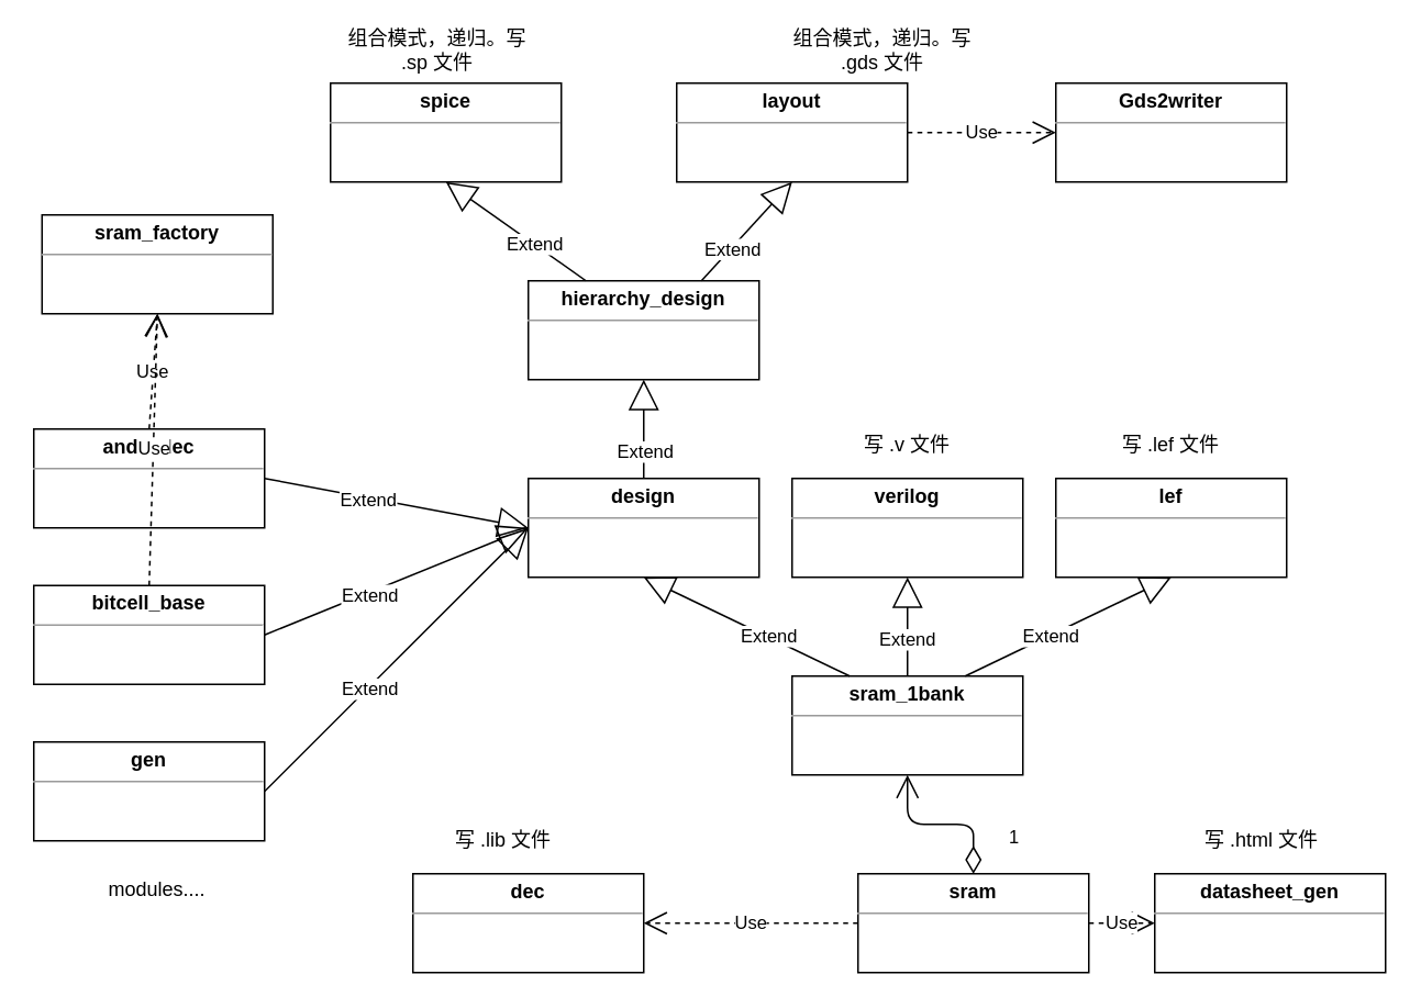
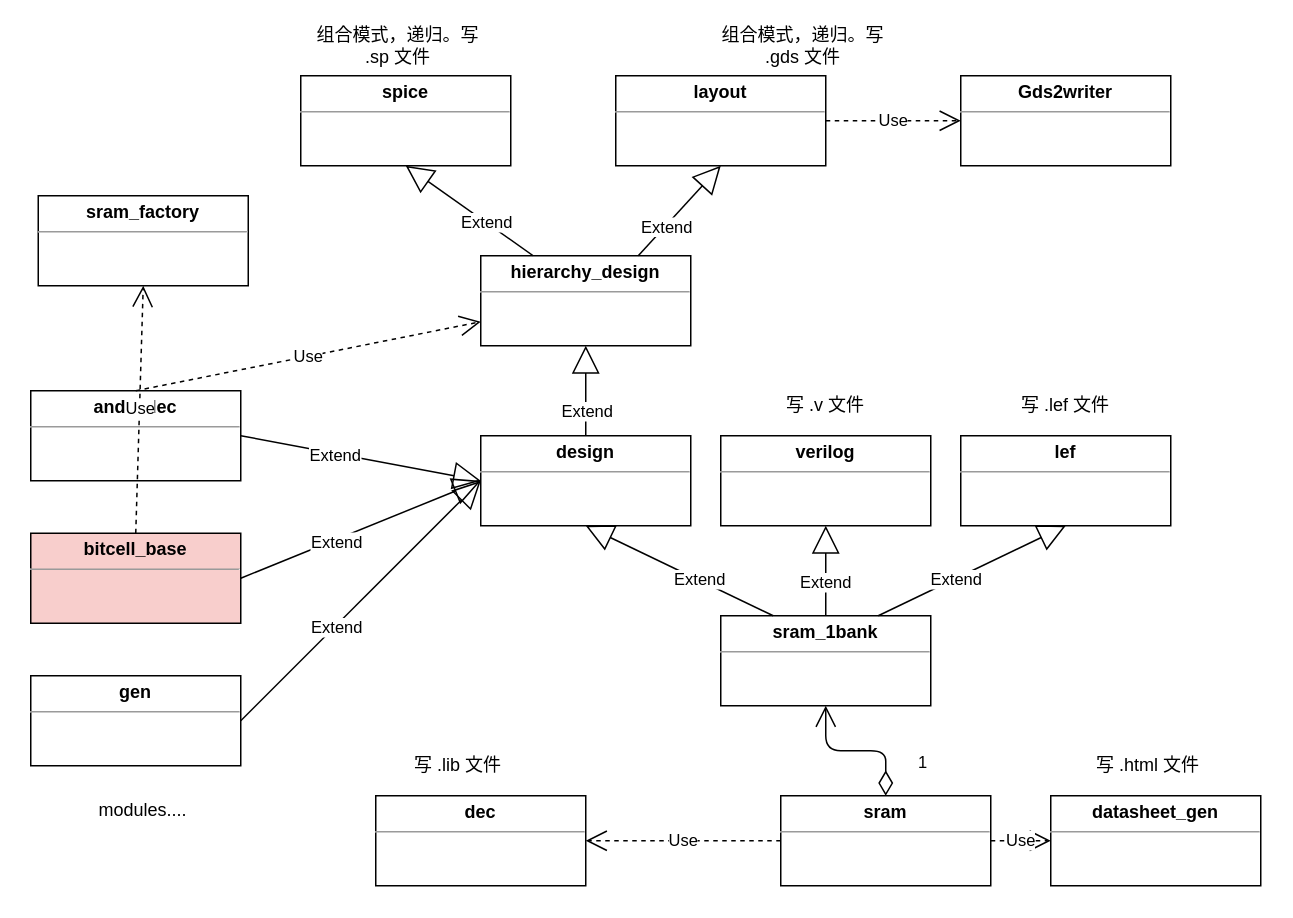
  <mxCell id="0" />
  <mxCell id="1" parent="0" />
  <mxCell id="2" value="&lt;p style=&quot;margin: 0px ; margin-top: 4px ; text-align: center&quot;&gt;&lt;b&gt;sram&lt;/b&gt;&lt;/p&gt;&lt;hr size=&quot;1&quot;&gt;&lt;div style=&quot;height: 2px&quot;&gt;&lt;/div&gt;" style="verticalAlign=top;align=left;overflow=fill;fontSize=12;fontFamily=Helvetica;html=1;" parent="1" vertex="1"><mxGeometry x="520" y="530" width="140" height="60" as="geometry" /></mxCell>
  <mxCell id="3" value="1" style="endArrow=open;html=1;endSize=12;startArrow=diamondThin;startSize=14;startFill=0;edgeStyle=orthogonalEdgeStyle;align=left;verticalAlign=bottom;exitX=0.5;exitY=0;exitDx=0;exitDy=0;entryX=0.5;entryY=1;entryDx=0;entryDy=0;" parent="1" source="2" target="4" edge="1"><mxGeometry x="-0.75" y="-20" relative="1" as="geometry"><mxPoint x="480" y="510" as="sourcePoint" /><mxPoint x="480" y="490" as="targetPoint" /><mxPoint as="offset" /></mxGeometry></mxCell>
  <mxCell id="4" value="&lt;p style=&quot;margin: 0px ; margin-top: 4px ; text-align: center&quot;&gt;&lt;b&gt;sram_1bank&lt;/b&gt;&lt;/p&gt;&lt;hr size=&quot;1&quot;&gt;&lt;div style=&quot;height: 2px&quot;&gt;&lt;/div&gt;" style="verticalAlign=top;align=left;overflow=fill;fontSize=12;fontFamily=Helvetica;html=1;" parent="1" vertex="1"><mxGeometry x="480" y="410" width="140" height="60" as="geometry" /></mxCell>
  <mxCell id="5" value="" style="endArrow=block;endSize=16;endFill=0;html=1;exitX=0.25;exitY=0;exitDx=0;exitDy=0;entryX=0.5;entryY=1;entryDx=0;entryDy=0;" parent="1" source="4" target="7" edge="1"><mxGeometry width="160" relative="1" as="geometry"><mxPoint x="480" y="510" as="sourcePoint" /><mxPoint x="440" y="370" as="targetPoint" /></mxGeometry></mxCell>
  <mxCell id="6" value="Extend" style="edgeLabel;html=1;align=center;verticalAlign=middle;resizable=0;points=[];" parent="5" vertex="1" connectable="0"><mxGeometry x="-0.211" y="-1" relative="1" as="geometry"><mxPoint as="offset" /></mxGeometry></mxCell>
  <mxCell id="7" value="&lt;p style=&quot;margin: 0px ; margin-top: 4px ; text-align: center&quot;&gt;&lt;b&gt;design&lt;/b&gt;&lt;/p&gt;&lt;hr size=&quot;1&quot;&gt;&lt;div style=&quot;height: 2px&quot;&gt;&lt;/div&gt;" style="verticalAlign=top;align=left;overflow=fill;fontSize=12;fontFamily=Helvetica;html=1;" parent="1" vertex="1"><mxGeometry x="320" y="290" width="140" height="60" as="geometry" /></mxCell>
  <mxCell id="8" value="&lt;p style=&quot;margin: 0px ; margin-top: 4px ; text-align: center&quot;&gt;&lt;b&gt;verilog&lt;/b&gt;&lt;/p&gt;&lt;hr size=&quot;1&quot;&gt;&lt;div style=&quot;height: 2px&quot;&gt;&lt;/div&gt;" style="verticalAlign=top;align=left;overflow=fill;fontSize=12;fontFamily=Helvetica;html=1;" parent="1" vertex="1"><mxGeometry x="480" y="290" width="140" height="60" as="geometry" /></mxCell>
  <mxCell id="9" value="&lt;p style=&quot;margin: 0px ; margin-top: 4px ; text-align: center&quot;&gt;&lt;b&gt;lef&lt;/b&gt;&lt;/p&gt;&lt;hr size=&quot;1&quot;&gt;&lt;div style=&quot;height: 2px&quot;&gt;&lt;/div&gt;" style="verticalAlign=top;align=left;overflow=fill;fontSize=12;fontFamily=Helvetica;html=1;" parent="1" vertex="1"><mxGeometry x="640" y="290" width="140" height="60" as="geometry" /></mxCell>
  <mxCell id="10" value="" style="endArrow=block;endSize=16;endFill=0;html=1;exitX=0.5;exitY=0;exitDx=0;exitDy=0;entryX=0.5;entryY=1;entryDx=0;entryDy=0;" parent="1" source="4" target="8" edge="1"><mxGeometry width="160" relative="1" as="geometry"><mxPoint x="525" y="470" as="sourcePoint" /><mxPoint x="400" y="360" as="targetPoint" /></mxGeometry></mxCell>
  <mxCell id="11" value="Extend" style="edgeLabel;html=1;align=center;verticalAlign=middle;resizable=0;points=[];" parent="10" vertex="1" connectable="0"><mxGeometry x="-0.217" y="1" relative="1" as="geometry"><mxPoint as="offset" /></mxGeometry></mxCell>
  <mxCell id="12" value="" style="endArrow=block;endSize=16;endFill=0;html=1;exitX=0.75;exitY=0;exitDx=0;exitDy=0;entryX=0.5;entryY=1;entryDx=0;entryDy=0;" parent="1" source="4" target="9" edge="1"><mxGeometry width="160" relative="1" as="geometry"><mxPoint x="560" y="470" as="sourcePoint" /><mxPoint x="560" y="360" as="targetPoint" /></mxGeometry></mxCell>
  <mxCell id="13" value="Extend" style="edgeLabel;html=1;align=center;verticalAlign=middle;resizable=0;points=[];" parent="12" vertex="1" connectable="0"><mxGeometry x="-0.19" relative="1" as="geometry"><mxPoint x="1" as="offset" /></mxGeometry></mxCell>
  <mxCell id="14" value="&lt;p style=&quot;margin: 0px ; margin-top: 4px ; text-align: center&quot;&gt;&lt;b&gt;hierarchy_design&lt;/b&gt;&lt;/p&gt;&lt;hr size=&quot;1&quot;&gt;&lt;div style=&quot;height: 2px&quot;&gt;&lt;/div&gt;" style="verticalAlign=top;align=left;overflow=fill;fontSize=12;fontFamily=Helvetica;html=1;" parent="1" vertex="1"><mxGeometry x="320" y="170" width="140" height="60" as="geometry" /></mxCell>
  <mxCell id="15" value="&lt;p style=&quot;margin: 0px ; margin-top: 4px ; text-align: center&quot;&gt;&lt;b&gt;spice&lt;/b&gt;&lt;/p&gt;&lt;hr size=&quot;1&quot;&gt;&lt;div style=&quot;height: 2px&quot;&gt;&lt;/div&gt;" style="verticalAlign=top;align=left;overflow=fill;fontSize=12;fontFamily=Helvetica;html=1;" parent="1" vertex="1"><mxGeometry x="200" y="50" width="140" height="60" as="geometry" /></mxCell>
  <mxCell id="16" value="&lt;p style=&quot;margin: 0px ; margin-top: 4px ; text-align: center&quot;&gt;&lt;b&gt;layout&lt;/b&gt;&lt;/p&gt;&lt;hr size=&quot;1&quot;&gt;&lt;div style=&quot;height: 2px&quot;&gt;&lt;/div&gt;" style="verticalAlign=top;align=left;overflow=fill;fontSize=12;fontFamily=Helvetica;html=1;" parent="1" vertex="1"><mxGeometry x="410" y="50" width="140" height="60" as="geometry" /></mxCell>
  <mxCell id="17" value="" style="endArrow=block;endSize=16;endFill=0;html=1;exitX=0.5;exitY=0;exitDx=0;exitDy=0;entryX=0.5;entryY=1;entryDx=0;entryDy=0;" parent="1" source="7" target="14" edge="1"><mxGeometry width="160" relative="1" as="geometry"><mxPoint x="525" y="470" as="sourcePoint" /><mxPoint x="400" y="360" as="targetPoint" /></mxGeometry></mxCell>
  <mxCell id="18" value="Extend" style="edgeLabel;html=1;align=center;verticalAlign=middle;resizable=0;points=[];" parent="17" vertex="1" connectable="0"><mxGeometry x="-0.447" relative="1" as="geometry"><mxPoint as="offset" /></mxGeometry></mxCell>
  <mxCell id="19" value="" style="endArrow=block;endSize=16;endFill=0;html=1;exitX=0.25;exitY=0;exitDx=0;exitDy=0;entryX=0.5;entryY=1;entryDx=0;entryDy=0;" parent="1" source="14" target="15" edge="1"><mxGeometry width="160" relative="1" as="geometry"><mxPoint x="400" y="300" as="sourcePoint" /><mxPoint x="400" y="240" as="targetPoint" /></mxGeometry></mxCell>
  <mxCell id="20" value="Extend" style="edgeLabel;html=1;align=center;verticalAlign=middle;resizable=0;points=[];" parent="19" vertex="1" connectable="0"><mxGeometry x="-0.247" relative="1" as="geometry"><mxPoint as="offset" /></mxGeometry></mxCell>
  <mxCell id="21" value="" style="endArrow=block;endSize=16;endFill=0;html=1;exitX=0.75;exitY=0;exitDx=0;exitDy=0;entryX=0.5;entryY=1;entryDx=0;entryDy=0;" parent="1" source="14" target="16" edge="1"><mxGeometry width="160" relative="1" as="geometry"><mxPoint x="410" y="310" as="sourcePoint" /><mxPoint x="410" y="250" as="targetPoint" /></mxGeometry></mxCell>
  <mxCell id="22" value="Extend" style="edgeLabel;html=1;align=center;verticalAlign=middle;resizable=0;points=[];" parent="21" vertex="1" connectable="0"><mxGeometry x="-0.338" relative="1" as="geometry"><mxPoint as="offset" /></mxGeometry></mxCell>
  <mxCell id="23" value="Use" style="endArrow=open;endSize=12;dashed=1;html=1;exitX=1;exitY=0.5;exitDx=0;exitDy=0;entryX=0;entryY=0.5;entryDx=0;entryDy=0;" parent="1" source="16" target="24" edge="1"><mxGeometry width="160" relative="1" as="geometry"><mxPoint x="680" y="250" as="sourcePoint" /><mxPoint x="690" y="90" as="targetPoint" /></mxGeometry></mxCell>
  <mxCell id="24" value="&lt;p style=&quot;margin: 0px ; margin-top: 4px ; text-align: center&quot;&gt;&lt;b&gt;Gds2writer&lt;/b&gt;&lt;/p&gt;&lt;hr size=&quot;1&quot;&gt;&lt;div style=&quot;height: 2px&quot;&gt;&lt;/div&gt;" style="verticalAlign=top;align=left;overflow=fill;fontSize=12;fontFamily=Helvetica;html=1;" parent="1" vertex="1"><mxGeometry x="640" y="50" width="140" height="60" as="geometry" /></mxCell>
  <mxCell id="25" value="&lt;p style=&quot;margin: 0px ; margin-top: 4px ; text-align: center&quot;&gt;&lt;b&gt;and2_dec&lt;/b&gt;&lt;/p&gt;&lt;hr size=&quot;1&quot;&gt;&lt;div style=&quot;height: 2px&quot;&gt;&lt;/div&gt;" style="verticalAlign=top;align=left;overflow=fill;fontSize=12;fontFamily=Helvetica;html=1;" parent="1" vertex="1"><mxGeometry x="20" y="260" width="140" height="60" as="geometry" /></mxCell>
  <mxCell id="26" value="" style="endArrow=block;endSize=16;endFill=0;html=1;exitX=1;exitY=0.5;exitDx=0;exitDy=0;entryX=0;entryY=0.5;entryDx=0;entryDy=0;" parent="1" source="25" target="7" edge="1"><mxGeometry width="160" relative="1" as="geometry"><mxPoint x="525" y="470" as="sourcePoint" /><mxPoint x="400" y="360" as="targetPoint" /></mxGeometry></mxCell>
  <mxCell id="27" value="Extend" style="edgeLabel;html=1;align=center;verticalAlign=middle;resizable=0;points=[];" parent="26" vertex="1" connectable="0"><mxGeometry x="-0.211" y="-1" relative="1" as="geometry"><mxPoint as="offset" /></mxGeometry></mxCell>
- <mxCell id="28" value="&lt;p style=&quot;margin: 0px ; margin-top: 4px ; text-align: center&quot;&gt;&lt;b&gt;bitcell_base&lt;/b&gt;&lt;/p&gt;&lt;hr size=&quot;1&quot;&gt;&lt;div style=&quot;height: 2px&quot;&gt;&lt;/div&gt;" style="verticalAlign=top;align=left;overflow=fill;fontSize=12;fontFamily=Helvetica;html=1;" parent="1" vertex="1"><mxGeometry x="20" y="355" width="140" height="60" as="geometry" /></mxCell>
+ <mxCell id="28" value="&lt;p style=&quot;margin: 0px ; margin-top: 4px ; text-align: center&quot;&gt;&lt;b&gt;bitcell_base&lt;/b&gt;&lt;/p&gt;&lt;hr size=&quot;1&quot;&gt;&lt;div style=&quot;height: 2px&quot;&gt;&lt;/div&gt;" style="verticalAlign=top;align=left;overflow=fill;fontSize=12;fontFamily=Helvetica;html=1;fillColor=#f8cecc;" parent="1" vertex="1"><mxGeometry x="20" y="355" width="140" height="60" as="geometry" /></mxCell>
  <mxCell id="29" value="" style="endArrow=block;endSize=16;endFill=0;html=1;exitX=1;exitY=0.5;exitDx=0;exitDy=0;entryX=0;entryY=0.5;entryDx=0;entryDy=0;" parent="1" source="28" target="7" edge="1"><mxGeometry width="160" relative="1" as="geometry"><mxPoint x="525" y="565" as="sourcePoint" /><mxPoint x="320" y="415" as="targetPoint" /></mxGeometry></mxCell>
  <mxCell id="30" value="Extend" style="edgeLabel;html=1;align=center;verticalAlign=middle;resizable=0;points=[];" parent="29" vertex="1" connectable="0"><mxGeometry x="-0.211" y="-1" relative="1" as="geometry"><mxPoint as="offset" /></mxGeometry></mxCell>
  <mxCell id="31" value="&lt;p style=&quot;margin: 0px ; margin-top: 4px ; text-align: center&quot;&gt;&lt;b&gt;gen&lt;/b&gt;&lt;/p&gt;&lt;hr size=&quot;1&quot;&gt;&lt;div style=&quot;height: 2px&quot;&gt;&lt;/div&gt;" style="verticalAlign=top;align=left;overflow=fill;fontSize=12;fontFamily=Helvetica;html=1;" parent="1" vertex="1"><mxGeometry x="20" y="450" width="140" height="60" as="geometry" /></mxCell>
  <mxCell id="32" value="" style="endArrow=block;endSize=16;endFill=0;html=1;exitX=1;exitY=0.5;exitDx=0;exitDy=0;entryX=0;entryY=0.5;entryDx=0;entryDy=0;" parent="1" source="31" target="7" edge="1"><mxGeometry width="160" relative="1" as="geometry"><mxPoint x="525" y="660" as="sourcePoint" /><mxPoint x="320" y="510" as="targetPoint" /></mxGeometry></mxCell>
  <mxCell id="33" value="Extend" style="edgeLabel;html=1;align=center;verticalAlign=middle;resizable=0;points=[];" parent="32" vertex="1" connectable="0"><mxGeometry x="-0.211" y="-1" relative="1" as="geometry"><mxPoint as="offset" /></mxGeometry></mxCell>
  <mxCell id="34" value="modules...." style="text;html=1;strokeColor=none;fillColor=none;align=center;verticalAlign=middle;whiteSpace=wrap;rounded=0;" parent="1" vertex="1"><mxGeometry x="50" y="530" width="90" height="20" as="geometry" /></mxCell>
  <mxCell id="35" value="&lt;p style=&quot;margin: 0px ; margin-top: 4px ; text-align: center&quot;&gt;&lt;b&gt;sram_factory&lt;/b&gt;&lt;/p&gt;&lt;hr size=&quot;1&quot;&gt;&lt;div style=&quot;height: 2px&quot;&gt;&lt;/div&gt;" style="verticalAlign=top;align=left;overflow=fill;fontSize=12;fontFamily=Helvetica;html=1;" parent="1" vertex="1"><mxGeometry x="25" y="130" width="140" height="60" as="geometry" /></mxCell>
- <mxCell id="36" value="Use" style="endArrow=open;endSize=12;dashed=1;html=1;exitX=0.5;exitY=0;exitDx=0;exitDy=0;entryX=0.5;entryY=1;entryDx=0;entryDy=0;" parent="1" source="25" target="35" edge="1"><mxGeometry width="160" relative="1" as="geometry"><mxPoint x="620" y="220" as="sourcePoint" /><mxPoint x="720" y="200" as="targetPoint" /></mxGeometry></mxCell>
+ <mxCell id="36" value="Use" style="endArrow=open;endSize=12;dashed=1;html=1;exitX=0.5;exitY=0;exitDx=0;exitDy=0;" parent="1" source="25" target="14" edge="1"><mxGeometry width="160" relative="1" as="geometry"><mxPoint x="620" y="220" as="sourcePoint" /><mxPoint x="720" y="200" as="targetPoint" /></mxGeometry></mxCell>
  <mxCell id="37" value="Use" style="endArrow=open;endSize=12;dashed=1;html=1;exitX=0.5;exitY=0;exitDx=0;exitDy=0;entryX=0.5;entryY=1;entryDx=0;entryDy=0;" parent="1" source="28" target="35" edge="1"><mxGeometry width="160" relative="1" as="geometry"><mxPoint x="100" y="270" as="sourcePoint" /><mxPoint x="140" y="90" as="targetPoint" /></mxGeometry></mxCell>
  <mxCell id="38" value="写 .lef 文件" style="text;html=1;strokeColor=none;fillColor=none;align=center;verticalAlign=middle;whiteSpace=wrap;rounded=0;" parent="1" vertex="1"><mxGeometry x="655" y="260" width="110" height="20" as="geometry" /></mxCell>
  <mxCell id="39" value="写 .v 文件" style="text;html=1;strokeColor=none;fillColor=none;align=center;verticalAlign=middle;whiteSpace=wrap;rounded=0;" parent="1" vertex="1"><mxGeometry x="520" y="260" width="60" height="20" as="geometry" /></mxCell>
  <mxCell id="40" value="组合模式，递归。写 .sp 文件" style="text;html=1;strokeColor=none;fillColor=none;align=center;verticalAlign=middle;whiteSpace=wrap;rounded=0;" parent="1" vertex="1"><mxGeometry x="210" y="20" width="110" height="20" as="geometry" /></mxCell>
  <mxCell id="41" value="Use" style="endArrow=open;endSize=12;dashed=1;html=1;exitX=0;exitY=0.5;exitDx=0;exitDy=0;entryX=1;entryY=0.5;entryDx=0;entryDy=0;" parent="1" source="2" target="42" edge="1"><mxGeometry width="160" relative="1" as="geometry"><mxPoint x="300" y="540" as="sourcePoint" /><mxPoint x="290" y="510" as="targetPoint" /></mxGeometry></mxCell>
  <mxCell id="42" value="&lt;p style=&quot;margin: 0px ; margin-top: 4px ; text-align: center&quot;&gt;&lt;b&gt;dec&lt;/b&gt;&lt;/p&gt;&lt;hr size=&quot;1&quot;&gt;&lt;div style=&quot;height: 2px&quot;&gt;&lt;/div&gt;" style="verticalAlign=top;align=left;overflow=fill;fontSize=12;fontFamily=Helvetica;html=1;" parent="1" vertex="1"><mxGeometry x="250" y="530" width="140" height="60" as="geometry" /></mxCell>
  <mxCell id="43" value="写 .lib 文件" style="text;html=1;strokeColor=none;fillColor=none;align=center;verticalAlign=middle;whiteSpace=wrap;rounded=0;" parent="1" vertex="1"><mxGeometry x="250" y="500" width="110" height="20" as="geometry" /></mxCell>
  <mxCell id="44" value="组合模式，递归。写 .gds 文件" style="text;html=1;strokeColor=none;fillColor=none;align=center;verticalAlign=middle;whiteSpace=wrap;rounded=0;" parent="1" vertex="1"><mxGeometry x="480" y="20" width="110" height="20" as="geometry" /></mxCell>
  <mxCell id="45" value="&lt;p style=&quot;margin: 0px ; margin-top: 4px ; text-align: center&quot;&gt;&lt;b&gt;datasheet_gen&lt;/b&gt;&lt;/p&gt;&lt;hr size=&quot;1&quot;&gt;&lt;div style=&quot;height: 2px&quot;&gt;&lt;/div&gt;" style="verticalAlign=top;align=left;overflow=fill;fontSize=12;fontFamily=Helvetica;html=1;" parent="1" vertex="1"><mxGeometry x="700" y="530" width="140" height="60" as="geometry" /></mxCell>
  <mxCell id="46" value="Use" style="endArrow=open;endSize=12;dashed=1;html=1;exitX=1;exitY=0.5;exitDx=0;exitDy=0;entryX=0;entryY=0.5;entryDx=0;entryDy=0;" parent="1" source="2" target="45" edge="1"><mxGeometry width="160" relative="1" as="geometry"><mxPoint x="490" y="570" as="sourcePoint" /><mxPoint x="385" y="570" as="targetPoint" /></mxGeometry></mxCell>
  <mxCell id="47" value="写 .html 文件" style="text;html=1;strokeColor=none;fillColor=none;align=center;verticalAlign=middle;whiteSpace=wrap;rounded=0;" parent="1" vertex="1"><mxGeometry x="710" y="500" width="110" height="20" as="geometry" /></mxCell>
